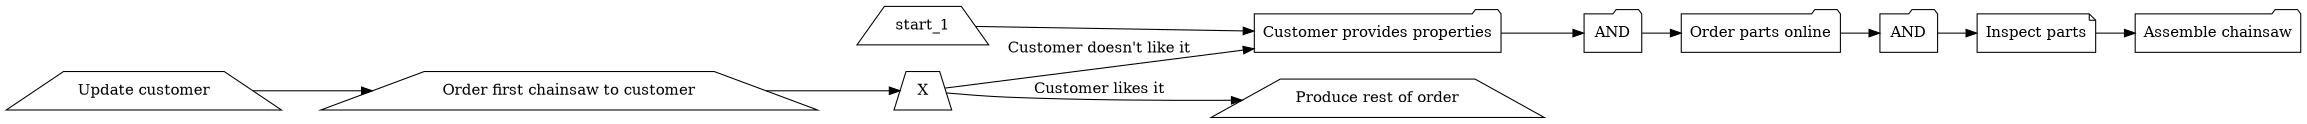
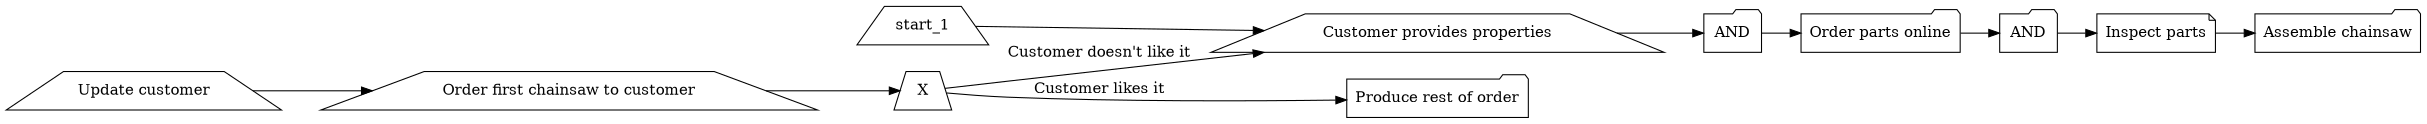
  digraph {
    rankdir=LR
    node [shape=folder]
    start_1 [shape=trapezium]
-   "Customer provides properties"
+   "Customer provides properties" [shape=trapezium]
    n3 [label=AND]
    "Order parts online"
    n5 [label=AND]
    "Inspect parts" [shape=note]
    "Assemble chainsaw"
    "Update customer" [shape=trapezium]
    n9 [label="Order first chainsaw to customer" shape=trapezium]
    n10 [label=X shape=trapezium]
-   "Produce rest of order" [shape=trapezium]
+   "Produce rest of order"
    start_1 -> "Customer provides properties"
    "Customer provides properties" -> n3
    n3 -> "Order parts online"
    "Order parts online" -> n5
    n5 -> "Inspect parts"
    "Inspect parts" -> "Assemble chainsaw"
    "Update customer" -> n9
    n9 -> n10
    n10 -> "Customer provides properties" [label="Customer doesn't like it"]
    n10 -> "Produce rest of order" [label="Customer likes it"]
  }
